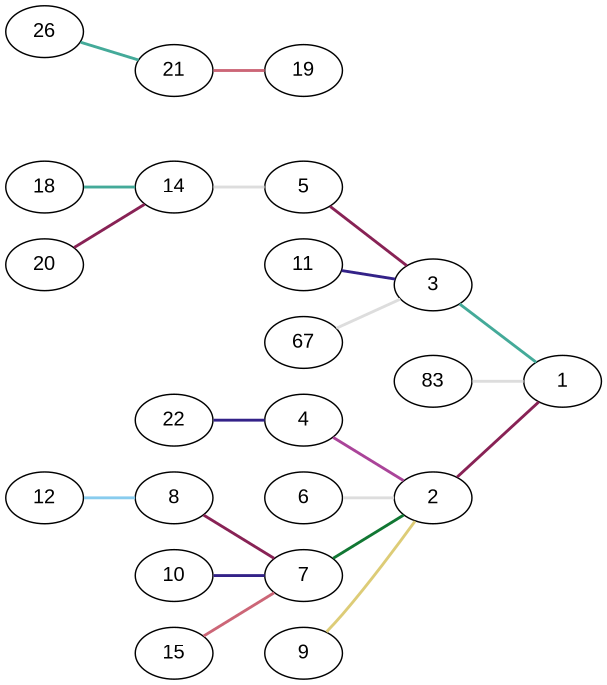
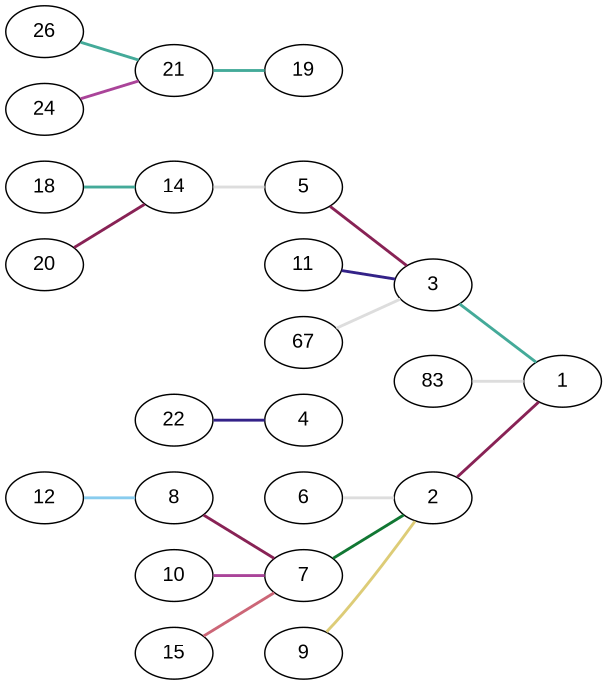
  graph {
    fontname="Liberation Sans"
    rankdir=LR
    node [fontname="Liberation Sans"]
    edge [color="#882255" fontname="Liberation Sans" style=bold]
    2
    1
    3
    4
    5
    6
    7
    8
    9
    10
    11
    12
    n13 [label=83]
    14
    15
    n16 [label=67]
    18
    20
    21
    19
    22
    n22 [label=26]
+   24
    2 -- 1
    3 -- 1 [color="#44AA99"]
-   4 -- 2 [color="#AA4499"]
    5 -- 3
    6 -- 2 [color="#DDDDDD"]
    7 -- 2 [color="#117733"]
    8 -- 7
    9 -- 2 [color="#DDCC77"]
-   10 -- 7 [color="#332288"]
+   10 -- 7 [color="#AA4499"]
    11 -- 3 [color="#332288"]
    12 -- 8 [color="#88CCEE"]
    n13 -- 1 [color="#DDDDDD"]
    14 -- 5 [color="#DDDDDD"]
    15 -- 7 [color="#CC6677"]
    n16 -- 3 [color="#DDDDDD"]
    18 -- 14 [color="#44AA99"]
    20 -- 14
-   21 -- 19 [color="#CC6677"]
+   21 -- 19 [color="#44AA99"]
    22 -- 4 [color="#332288"]
    n22 -- 21 [color="#44AA99"]
+   24 -- 21 [color="#AA4499"]
  }
